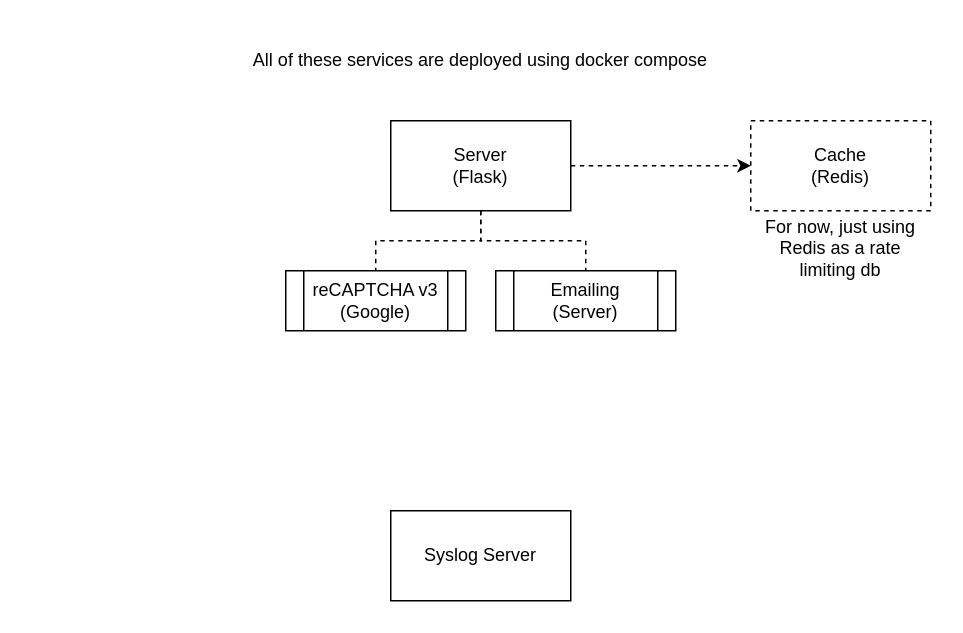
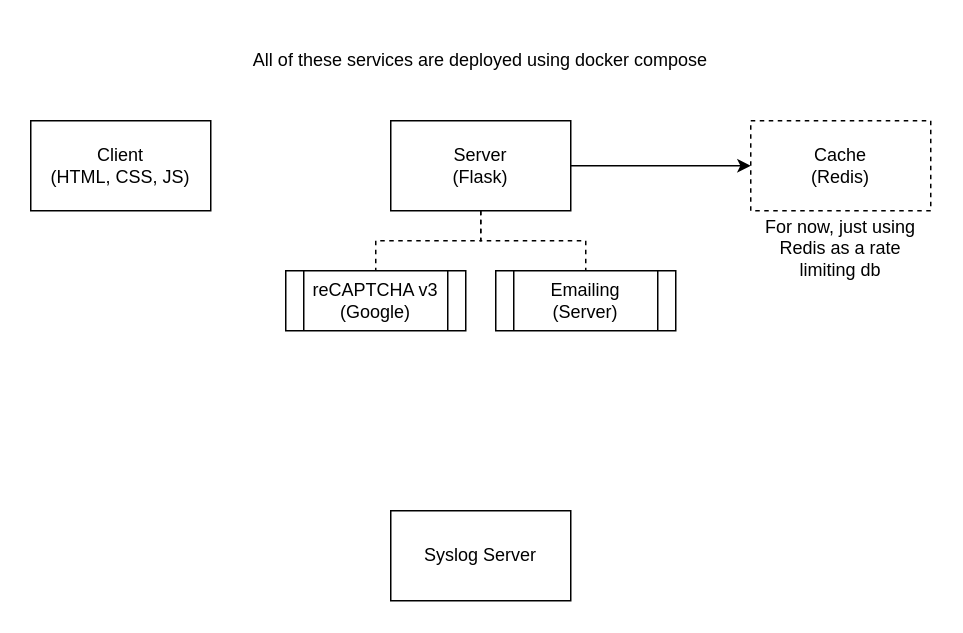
  <mxCell id="0" />
  <mxCell id="1" parent="0" />
- <mxCell id="3" style="edgeStyle=orthogonalEdgeStyle;rounded=0;orthogonalLoop=1;jettySize=auto;html=1;entryX=0;entryY=0.5;entryDx=0;entryDy=0;dashed=1;" parent="1" source="6" target="7" edge="1"><mxGeometry relative="1" as="geometry" /></mxCell>
+ <mxCell id="2" value="Client&lt;div&gt;(HTML, CSS, JS)&lt;/div&gt;" style="rounded=0;whiteSpace=wrap;html=1;" parent="1" vertex="1"><mxGeometry x="20" y="80" width="120" height="60" as="geometry" /></mxCell>
+ <mxCell id="3" style="edgeStyle=orthogonalEdgeStyle;rounded=0;orthogonalLoop=1;jettySize=auto;html=1;entryX=0;entryY=0.5;entryDx=0;entryDy=0;" parent="1" source="6" target="7" edge="1"><mxGeometry relative="1" as="geometry" /></mxCell>
  <mxCell id="4" style="edgeStyle=orthogonalEdgeStyle;rounded=0;orthogonalLoop=1;jettySize=auto;html=1;entryX=0.5;entryY=0;entryDx=0;entryDy=0;dashed=1;endArrow=none;endFill=0;" parent="1" source="6" target="10" edge="1"><mxGeometry relative="1" as="geometry" /></mxCell>
  <mxCell id="5" style="edgeStyle=orthogonalEdgeStyle;rounded=0;orthogonalLoop=1;jettySize=auto;html=1;entryX=0.5;entryY=0;entryDx=0;entryDy=0;dashed=1;endArrow=none;endFill=0;" parent="1" source="6" target="11" edge="1"><mxGeometry relative="1" as="geometry" /></mxCell>
  <mxCell id="6" value="Server&lt;div&gt;(Flask)&lt;/div&gt;" style="rounded=0;whiteSpace=wrap;html=1;" parent="1" vertex="1"><mxGeometry x="260" y="80" width="120" height="60" as="geometry" /></mxCell>
  <mxCell id="7" value="Cache&lt;br&gt;(Redis)" style="rounded=0;whiteSpace=wrap;html=1;dashed=1;" parent="1" vertex="1"><mxGeometry x="500" y="80" width="120" height="60" as="geometry" /></mxCell>
  <mxCell id="8" value="For now, just using Redis as a rate limiting db" style="text;html=1;align=center;verticalAlign=middle;whiteSpace=wrap;rounded=0;" parent="1" vertex="1"><mxGeometry x="500" y="140" width="120" height="50" as="geometry" /></mxCell>
  <mxCell id="9" value="All of these services are deployed using docker compose" style="text;html=1;align=center;verticalAlign=middle;whiteSpace=wrap;rounded=0;" parent="1" vertex="1"><mxGeometry x="20" y="20" width="600" height="40" as="geometry" /></mxCell>
  <mxCell id="10" value="reCAPTCHA v3&lt;br&gt;(Google)" style="shape=process;whiteSpace=wrap;html=1;backgroundOutline=1;" parent="1" vertex="1"><mxGeometry x="190" y="180" width="120" height="40" as="geometry" /></mxCell>
  <mxCell id="11" value="Emailing&lt;div&gt;(Server)&lt;/div&gt;" style="shape=process;whiteSpace=wrap;html=1;backgroundOutline=1;" parent="1" vertex="1"><mxGeometry x="330" y="180" width="120" height="40" as="geometry" /></mxCell>
  <mxCell id="12" value="Syslog Server" style="rounded=0;whiteSpace=wrap;html=1;" vertex="1" parent="1"><mxGeometry x="260" y="340" width="120" height="60" as="geometry" /></mxCell>
